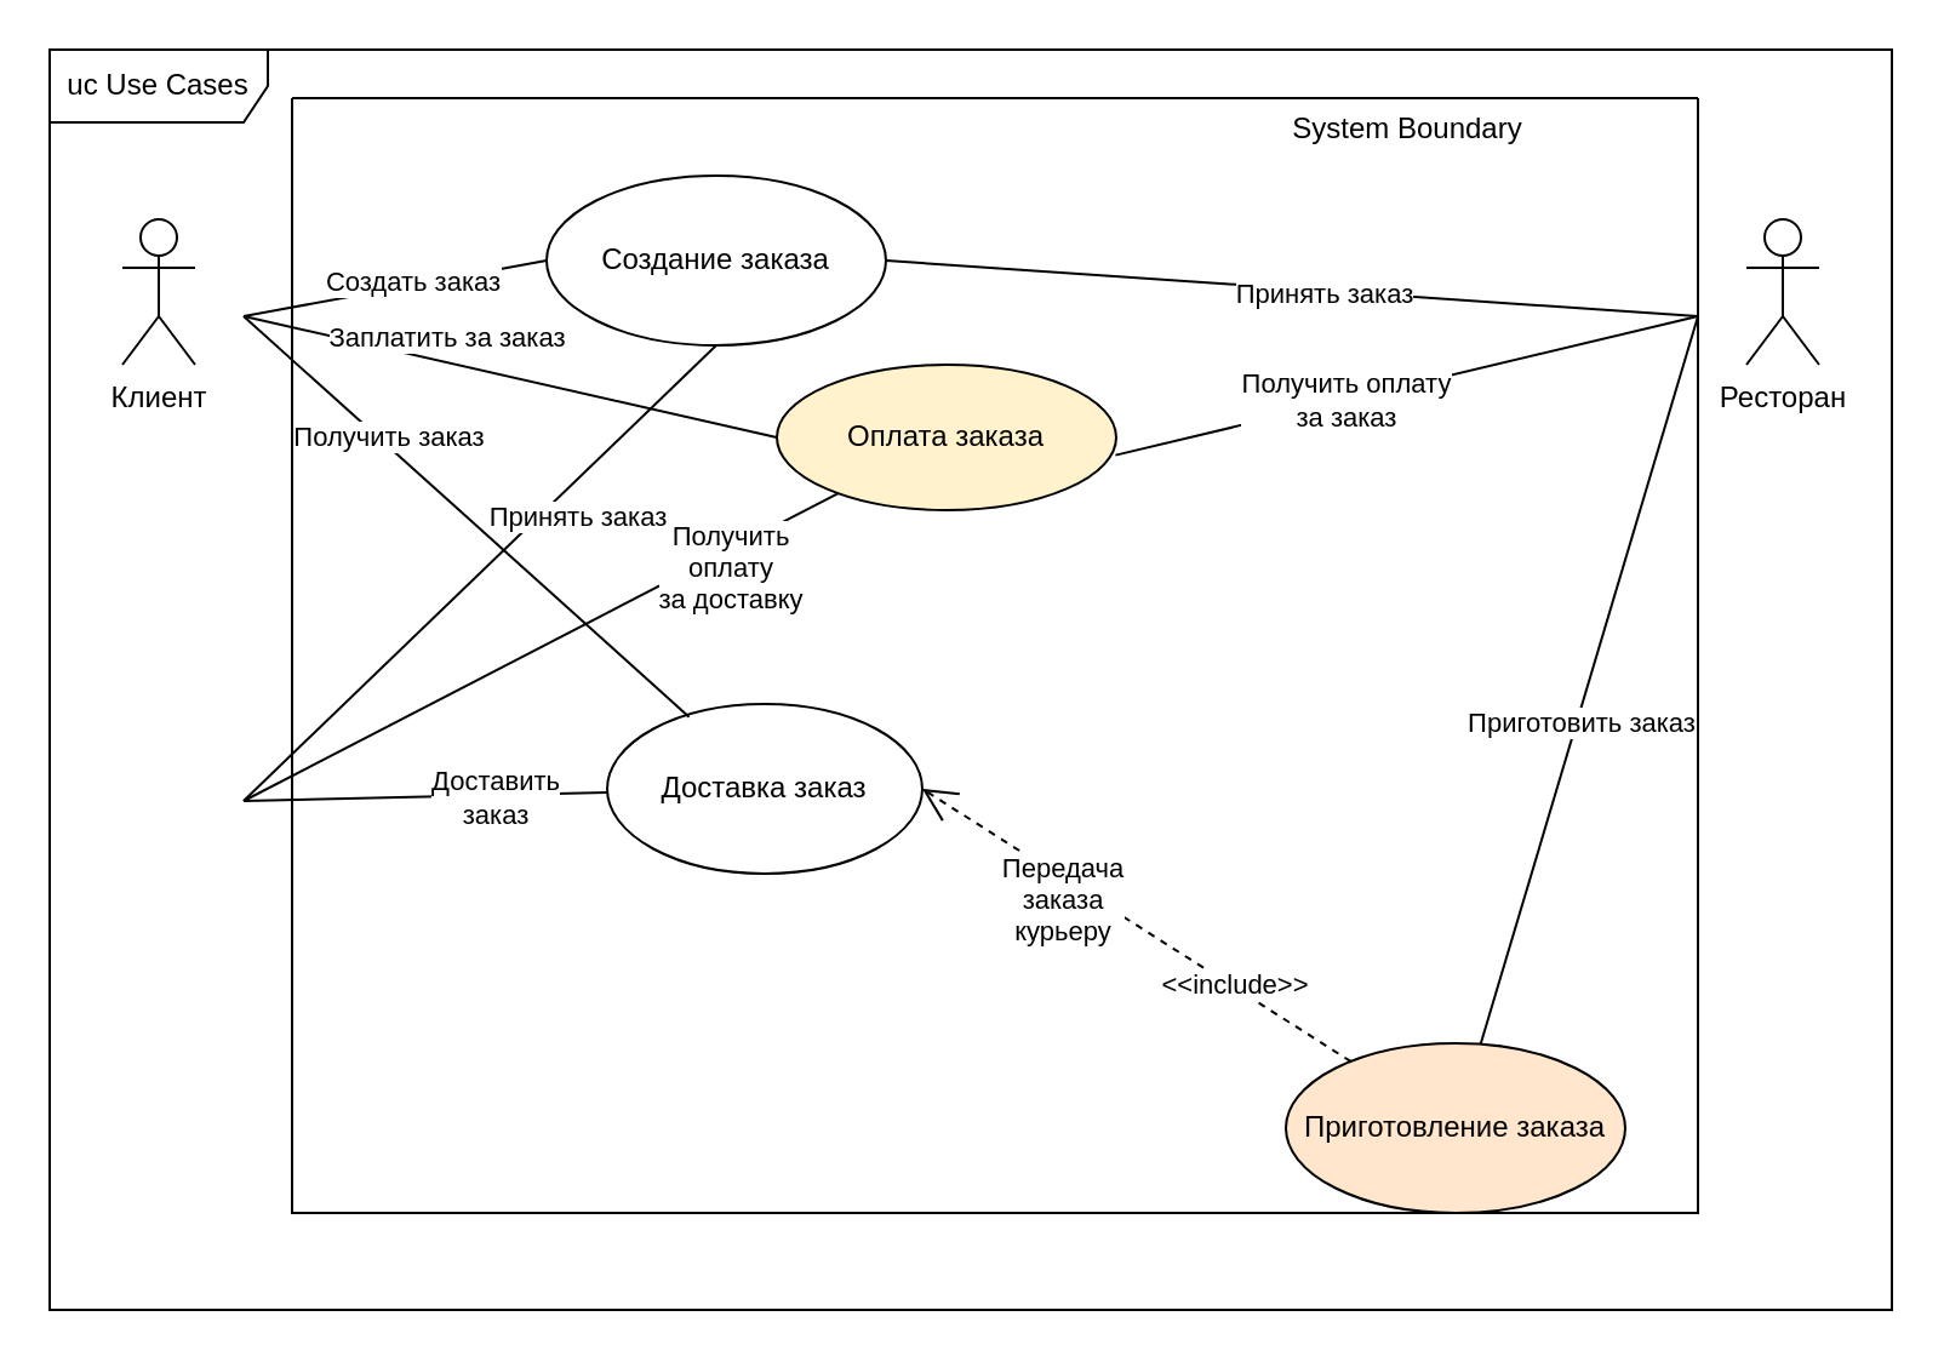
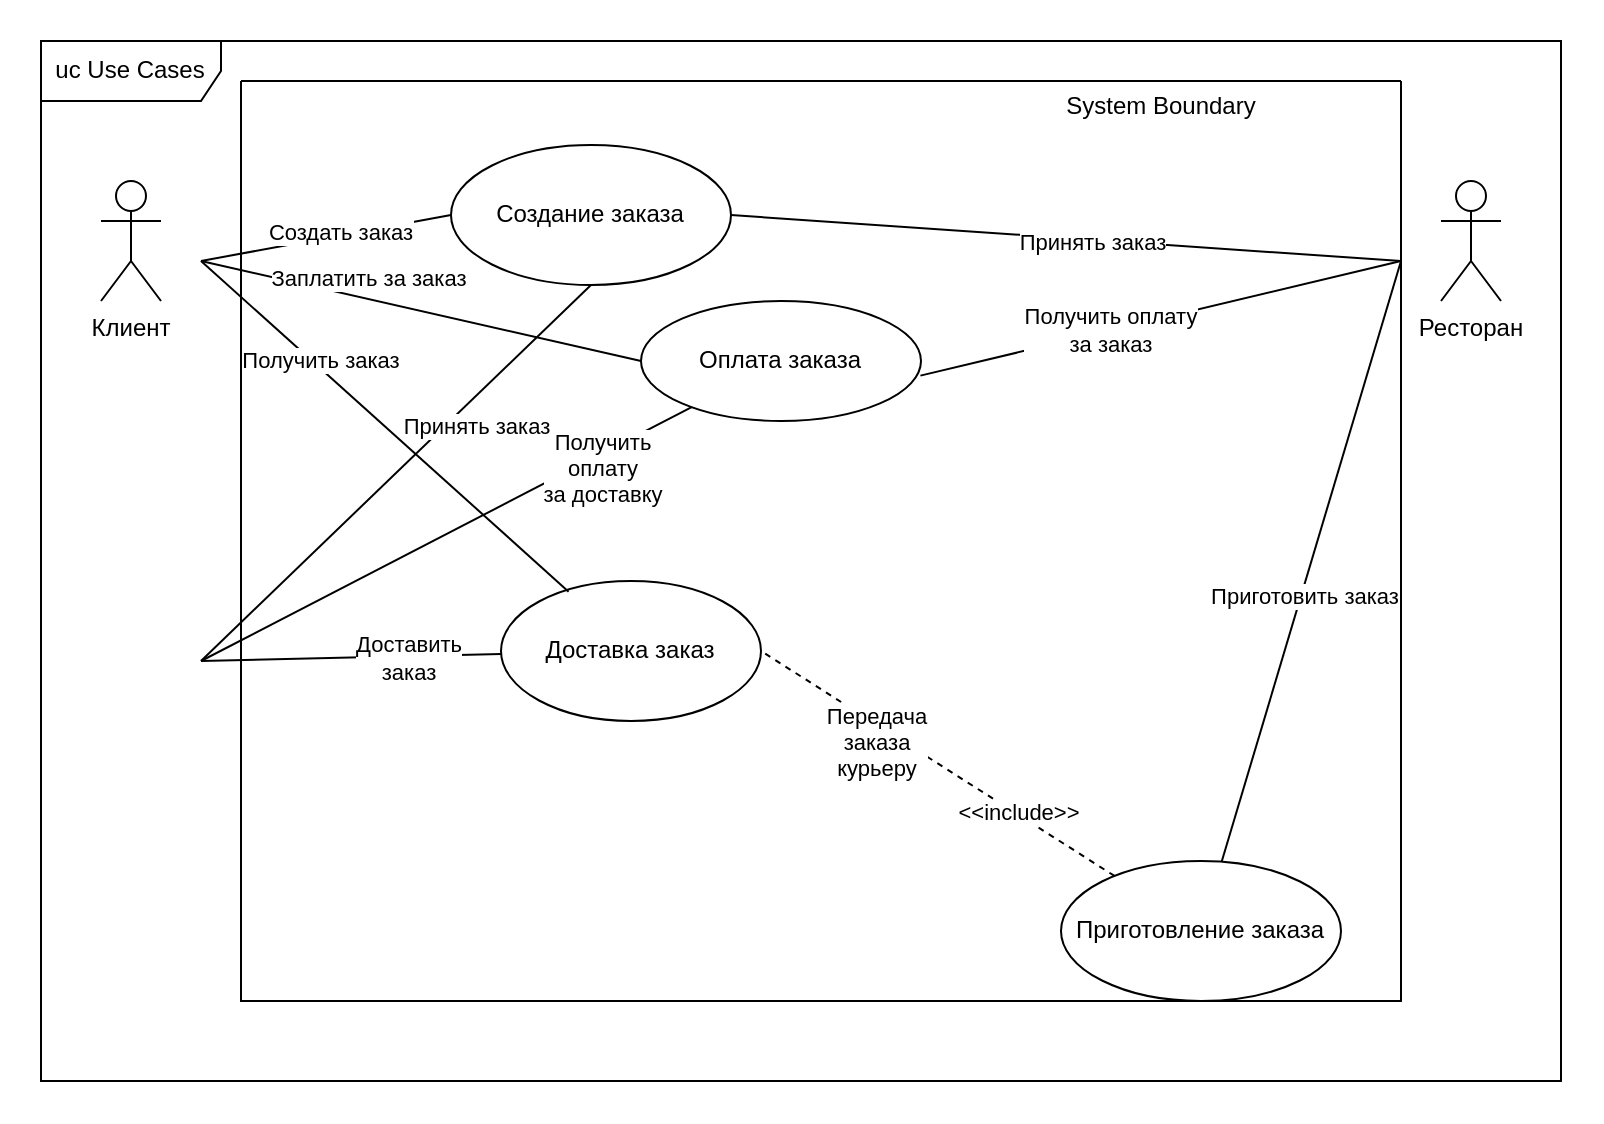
  <mxCell id="0" />
  <mxCell id="1" parent="0" />
  <mxCell id="2" value="Клиент" style="shape=umlActor;verticalLabelPosition=bottom;verticalAlign=top;html=1;outlineConnect=0;" vertex="1" parent="1"><mxGeometry x="50" y="90" width="30" height="60" as="geometry" /></mxCell>
  <mxCell id="3" value="uc Use Cases" style="shape=umlFrame;whiteSpace=wrap;html=1;pointerEvents=0;width=90;height=30;" vertex="1" parent="1"><mxGeometry x="20" y="20" width="760" height="520" as="geometry" /></mxCell>
  <mxCell id="4" value="Ресторан" style="shape=umlActor;verticalLabelPosition=bottom;verticalAlign=top;html=1;" vertex="1" parent="1"><mxGeometry x="720" y="90" width="30" height="60" as="geometry" /></mxCell>
- <mxCell id="5" value="Оплата заказа" style="ellipse;whiteSpace=wrap;html=1;fillColor=#fff2cc;" vertex="1" parent="1"><mxGeometry x="320" y="150" width="140" height="60" as="geometry" /></mxCell>
+ <mxCell id="5" value="Оплата заказа" style="ellipse;whiteSpace=wrap;html=1;" vertex="1" parent="1"><mxGeometry x="320" y="150" width="140" height="60" as="geometry" /></mxCell>
  <mxCell id="6" value="Доставка заказ" style="ellipse;whiteSpace=wrap;html=1;" vertex="1" parent="1"><mxGeometry x="250" y="290" width="130" height="70" as="geometry" /></mxCell>
  <mxCell id="7" value="Создание заказа" style="ellipse;whiteSpace=wrap;html=1;" vertex="1" parent="1"><mxGeometry x="225" y="72" width="140" height="70" as="geometry" /></mxCell>
- <mxCell id="8" value="Приготовление заказа" style="ellipse;whiteSpace=wrap;html=1;fillColor=#ffe6cc;" vertex="1" parent="1"><mxGeometry x="530" y="430" width="140" height="70" as="geometry" /></mxCell>
+ <mxCell id="8" value="Приготовление заказа" style="ellipse;whiteSpace=wrap;html=1;" vertex="1" parent="1"><mxGeometry x="530" y="430" width="140" height="70" as="geometry" /></mxCell>
  <mxCell id="9" value="" style="endArrow=none;html=1;rounded=0;entryX=0;entryY=0.5;entryDx=0;entryDy=0;" edge="1" parent="1" target="7"><mxGeometry relative="1" as="geometry"><mxPoint x="100" y="130" as="sourcePoint" /><mxPoint x="260" y="130" as="targetPoint" /></mxGeometry></mxCell>
  <mxCell id="10" value="Создать заказ" style="edgeLabel;html=1;align=center;verticalAlign=middle;resizable=0;points=[];" vertex="1" connectable="0" parent="9"><mxGeometry x="0.122" y="2" relative="1" as="geometry"><mxPoint as="offset" /></mxGeometry></mxCell>
  <mxCell id="11" value="" style="endArrow=none;html=1;rounded=0;entryX=0;entryY=0.5;entryDx=0;entryDy=0;" edge="1" parent="1" target="5"><mxGeometry relative="1" as="geometry"><mxPoint x="100" y="130" as="sourcePoint" /><mxPoint x="260" y="130" as="targetPoint" /></mxGeometry></mxCell>
  <mxCell id="12" value="Заплатить за заказ" style="edgeLabel;html=1;align=center;verticalAlign=middle;resizable=0;points=[];" vertex="1" connectable="0" parent="11"><mxGeometry x="0.151" y="2" relative="1" as="geometry"><mxPoint x="-44" y="-18" as="offset" /></mxGeometry></mxCell>
  <mxCell id="13" value="" style="endArrow=none;html=1;rounded=0;entryX=0.26;entryY=0.076;entryDx=0;entryDy=0;entryPerimeter=0;" edge="1" parent="1" target="6"><mxGeometry relative="1" as="geometry"><mxPoint x="100" y="130" as="sourcePoint" /><mxPoint x="260" y="130" as="targetPoint" /></mxGeometry></mxCell>
  <mxCell id="14" value="Получить заказ" style="edgeLabel;html=1;align=center;verticalAlign=middle;resizable=0;points=[];" vertex="1" connectable="0" parent="13"><mxGeometry x="0.15" y="2" relative="1" as="geometry"><mxPoint x="-47" y="-44" as="offset" /></mxGeometry></mxCell>
  <mxCell id="15" value="" style="endArrow=none;html=1;rounded=0;exitX=1;exitY=0.5;exitDx=0;exitDy=0;" edge="1" parent="1" source="7"><mxGeometry relative="1" as="geometry"><mxPoint x="540" y="130" as="sourcePoint" /><mxPoint x="700" y="130" as="targetPoint" /></mxGeometry></mxCell>
  <mxCell id="16" value="Принять заказ" style="edgeLabel;html=1;align=center;verticalAlign=middle;resizable=0;points=[];" vertex="1" connectable="0" parent="15"><mxGeometry x="0.081" y="-1" relative="1" as="geometry"><mxPoint as="offset" /></mxGeometry></mxCell>
  <mxCell id="17" value="" style="endArrow=none;html=1;rounded=0;exitX=0.998;exitY=0.622;exitDx=0;exitDy=0;exitPerimeter=0;" edge="1" parent="1" source="5"><mxGeometry relative="1" as="geometry"><mxPoint x="540" y="130" as="sourcePoint" /><mxPoint x="700" y="130" as="targetPoint" /></mxGeometry></mxCell>
  <mxCell id="18" value="Получить оплату&lt;div&gt;за заказ&lt;/div&gt;" style="edgeLabel;html=1;align=center;verticalAlign=middle;resizable=0;points=[];" vertex="1" connectable="0" parent="17"><mxGeometry x="-0.214" relative="1" as="geometry"><mxPoint as="offset" /></mxGeometry></mxCell>
  <mxCell id="19" value="" style="endArrow=none;html=1;rounded=0;" edge="1" parent="1" source="8"><mxGeometry relative="1" as="geometry"><mxPoint x="540" y="130" as="sourcePoint" /><mxPoint x="700" y="130" as="targetPoint" /></mxGeometry></mxCell>
  <mxCell id="20" value="Приготовить заказ" style="edgeLabel;html=1;align=center;verticalAlign=middle;resizable=0;points=[];" vertex="1" connectable="0" parent="19"><mxGeometry x="-0.116" y="-1" relative="1" as="geometry"><mxPoint as="offset" /></mxGeometry></mxCell>
- <mxCell id="21" value="Передача&lt;div&gt;заказа&lt;div&gt;курьеру&lt;/div&gt;&lt;/div&gt;" style="endArrow=open;endSize=12;dashed=1;html=1;rounded=0;entryX=1;entryY=0.5;entryDx=0;entryDy=0;" edge="1" parent="1" source="8" target="6"><mxGeometry x="0.305" y="8" width="160" relative="1" as="geometry"><mxPoint x="360" y="400" as="sourcePoint" /><mxPoint x="520" y="400" as="targetPoint" /><mxPoint x="1" as="offset" /></mxGeometry></mxCell>
+ <mxCell id="21" value="Передача&lt;div&gt;заказа&lt;div&gt;курьеру&lt;/div&gt;&lt;/div&gt;" style="endArrow=none;endSize=12;dashed=1;html=1;rounded=0;entryX=1;entryY=0.5;entryDx=0;entryDy=0;" edge="1" parent="1" source="8" target="6"><mxGeometry x="0.305" y="8" width="160" relative="1" as="geometry"><mxPoint x="360" y="400" as="sourcePoint" /><mxPoint x="520" y="400" as="targetPoint" /><mxPoint x="1" as="offset" /></mxGeometry></mxCell>
  <mxCell id="22" value="&amp;lt;&amp;lt;include&amp;gt;&amp;gt;" style="edgeLabel;html=1;align=center;verticalAlign=middle;resizable=0;points=[];" vertex="1" connectable="0" parent="21"><mxGeometry x="-0.451" y="-1" relative="1" as="geometry"><mxPoint as="offset" /></mxGeometry></mxCell>
  <mxCell id="23" value="" style="endArrow=none;html=1;rounded=0;" edge="1" parent="1" target="5"><mxGeometry relative="1" as="geometry"><mxPoint x="100" y="330" as="sourcePoint" /><mxPoint x="260" y="330" as="targetPoint" /></mxGeometry></mxCell>
  <mxCell id="24" value="Получить&lt;div&gt;оплату&lt;/div&gt;&lt;div&gt;за доставку&lt;/div&gt;" style="edgeLabel;html=1;align=center;verticalAlign=middle;resizable=0;points=[];" vertex="1" connectable="0" parent="23"><mxGeometry x="0.517" relative="1" as="geometry"><mxPoint x="14" as="offset" /></mxGeometry></mxCell>
  <mxCell id="25" value="" style="endArrow=none;html=1;rounded=0;entryX=0.5;entryY=1;entryDx=0;entryDy=0;" edge="1" parent="1" target="7"><mxGeometry relative="1" as="geometry"><mxPoint x="100" y="330" as="sourcePoint" /><mxPoint x="260" y="330" as="targetPoint" /></mxGeometry></mxCell>
  <mxCell id="26" value="Принять заказ" style="edgeLabel;html=1;align=center;verticalAlign=middle;resizable=0;points=[];" vertex="1" connectable="0" parent="25"><mxGeometry x="0.291" y="1" relative="1" as="geometry"><mxPoint x="12" y="5" as="offset" /></mxGeometry></mxCell>
  <mxCell id="27" value="" style="endArrow=none;html=1;rounded=0;" edge="1" parent="1" target="6"><mxGeometry relative="1" as="geometry"><mxPoint x="100" y="330" as="sourcePoint" /><mxPoint x="260" y="330" as="targetPoint" /></mxGeometry></mxCell>
  <mxCell id="28" value="Доставить&lt;div&gt;заказ&lt;/div&gt;" style="edgeLabel;html=1;align=center;verticalAlign=middle;resizable=0;points=[];" vertex="1" connectable="0" parent="27"><mxGeometry x="0.384" y="-1" relative="1" as="geometry"><mxPoint as="offset" /></mxGeometry></mxCell>
  <mxCell id="29" value="" style="swimlane;startSize=0;" vertex="1" parent="1"><mxGeometry x="120" y="40" width="580" height="460" as="geometry" /></mxCell>
  <mxCell id="30" value="System Boundary" style="text;html=1;align=center;verticalAlign=middle;resizable=0;points=[];autosize=1;strokeColor=none;fillColor=none;" vertex="1" parent="1"><mxGeometry x="520" y="38" width="120" height="30" as="geometry" /></mxCell>
